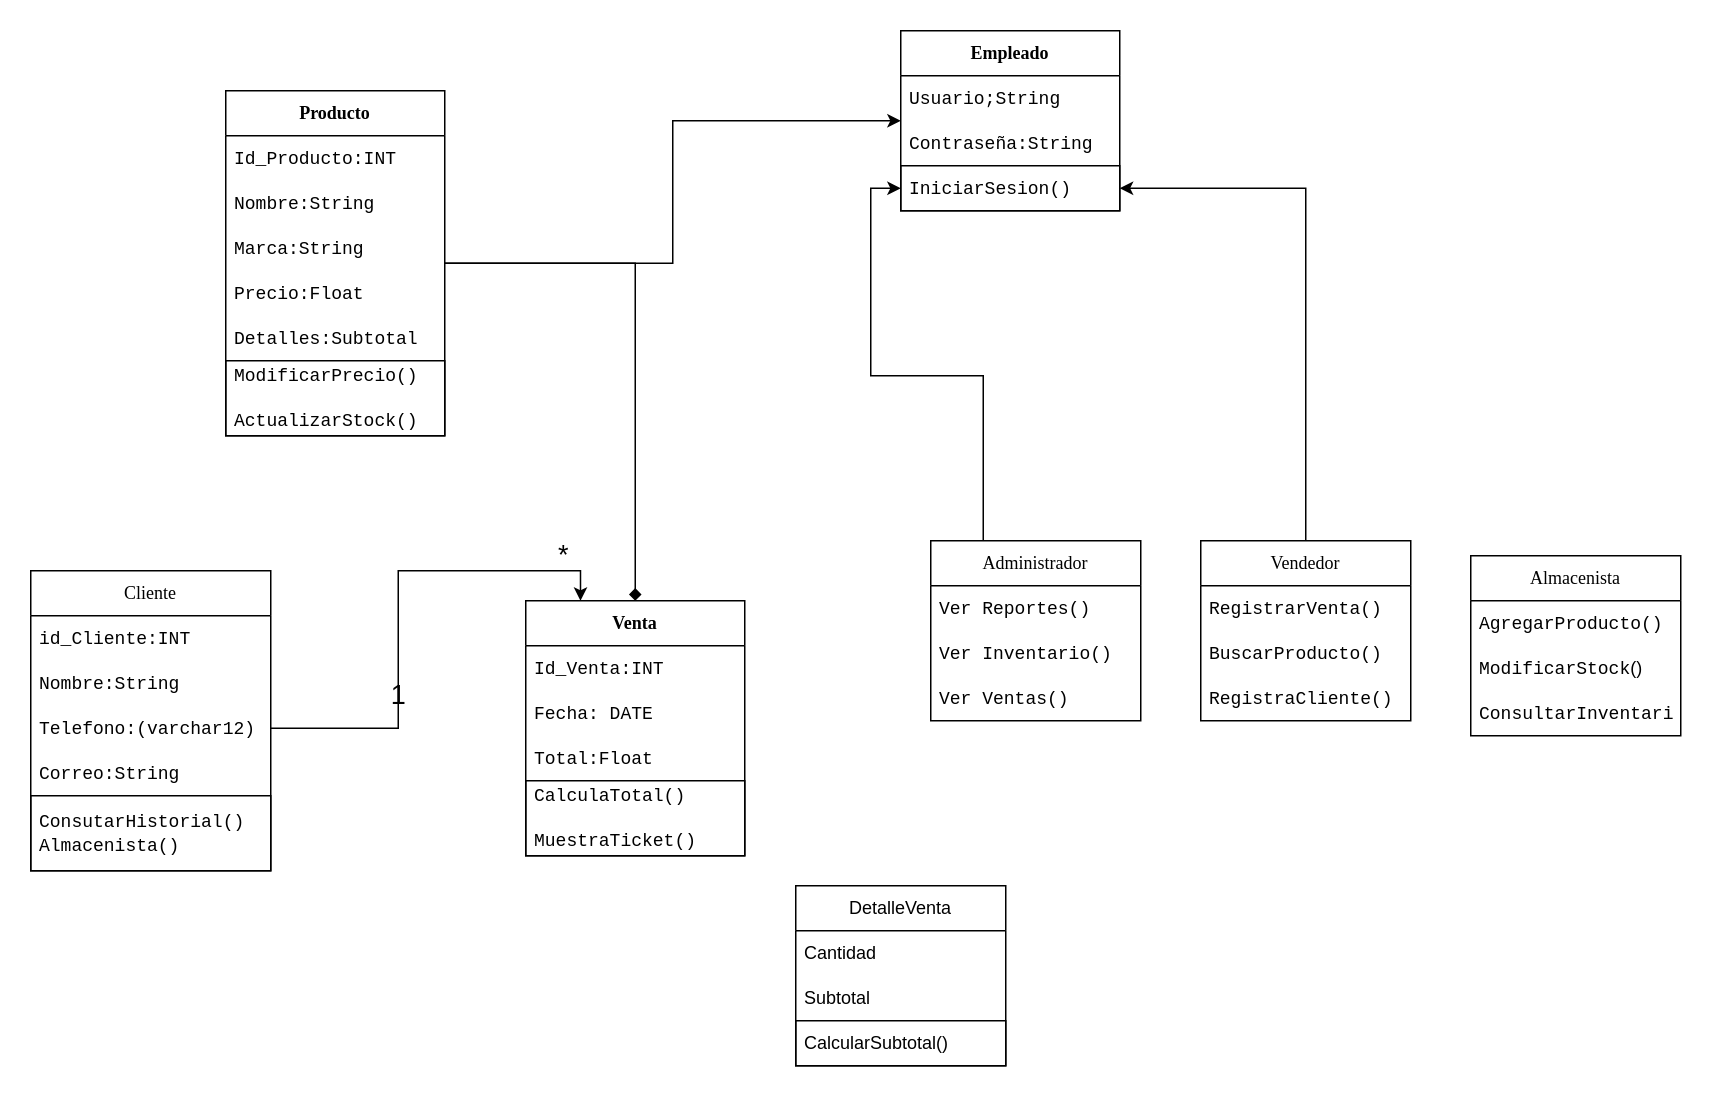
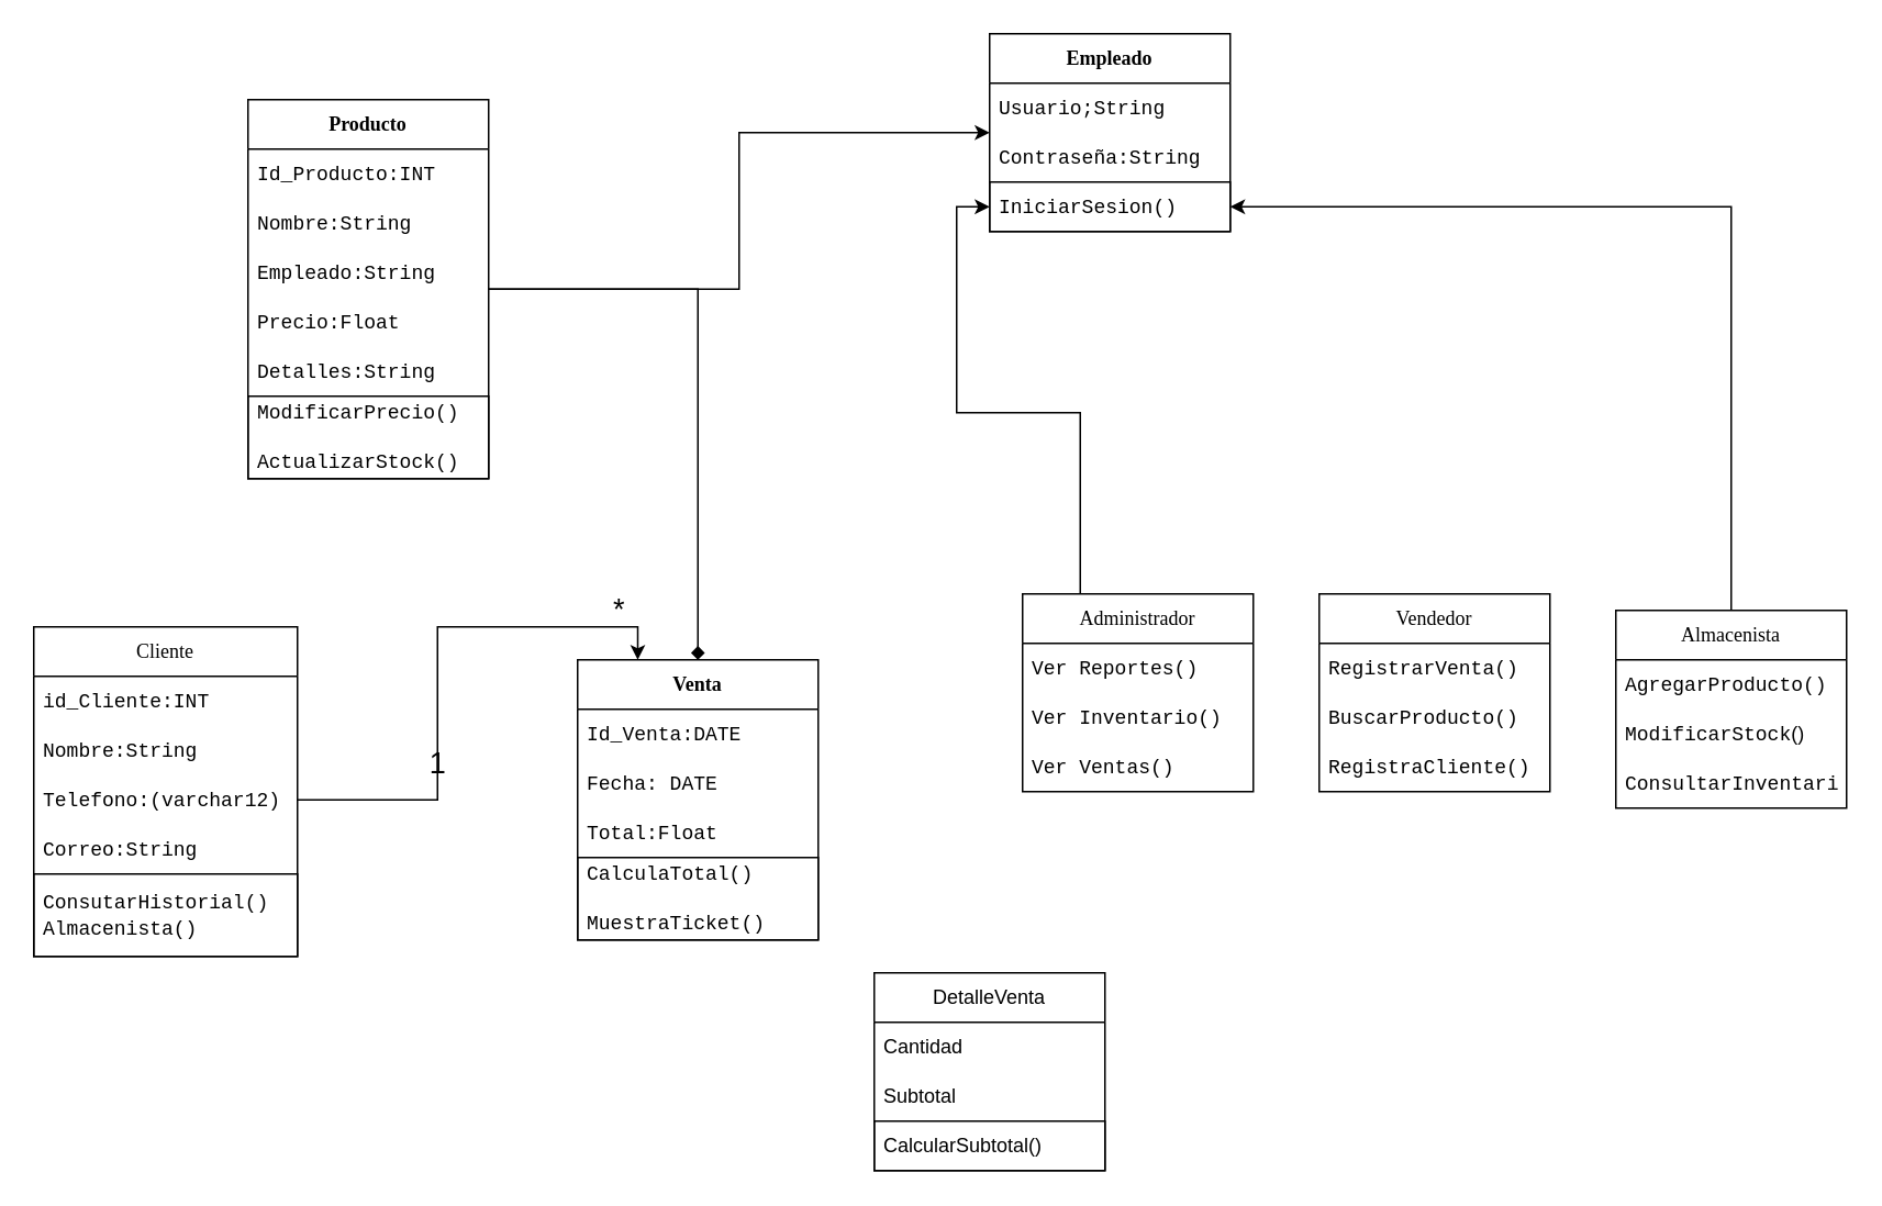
  <mxCell id="0" />
  <mxCell id="1" parent="0" />
  <mxCell id="2" value="" style="edgeStyle=orthogonalEdgeStyle;rounded=0;orthogonalLoop=1;jettySize=auto;html=1;endArrow=diamond;" parent="1" source="4" target="11" edge="1"><mxGeometry relative="1" as="geometry" /></mxCell>
  <mxCell id="3" value="" style="edgeStyle=orthogonalEdgeStyle;rounded=0;orthogonalLoop=1;jettySize=auto;html=1;" parent="1" source="4" target="16" edge="1"><mxGeometry relative="1" as="geometry" /></mxCell>
  <mxCell id="4" value="&lt;font face=&quot;Times New Roman&quot;&gt;Producto&lt;/font&gt;" style="swimlane;fontStyle=1;childLayout=stackLayout;horizontal=1;startSize=30;horizontalStack=0;resizeParent=1;resizeParentMax=0;resizeLast=0;collapsible=1;marginBottom=0;whiteSpace=wrap;html=1;" parent="1" vertex="1"><mxGeometry x="150" y="60" width="146" height="230" as="geometry"><mxRectangle x="274" y="70" width="160" height="30" as="alternateBounds" /></mxGeometry></mxCell>
  <mxCell id="5" value="&lt;font face=&quot;Courier New&quot;&gt;Id_Producto:INT&lt;/font&gt;" style="text;strokeColor=none;fillColor=none;align=left;verticalAlign=middle;spacingLeft=4;spacingRight=4;overflow=hidden;points=[[0,0.5],[1,0.5]];portConstraint=eastwest;rotatable=0;whiteSpace=wrap;html=1;" parent="4" vertex="1"><mxGeometry y="30" width="146" height="30" as="geometry" /></mxCell>
  <mxCell id="6" value="&lt;font face=&quot;Courier New&quot;&gt;Nombre:String&lt;/font&gt;" style="text;strokeColor=none;fillColor=none;align=left;verticalAlign=middle;spacingLeft=4;spacingRight=4;overflow=hidden;points=[[0,0.5],[1,0.5]];portConstraint=eastwest;rotatable=0;whiteSpace=wrap;html=1;" parent="4" vertex="1"><mxGeometry y="60" width="146" height="30" as="geometry" /></mxCell>
- <mxCell id="7" value="&lt;font face=&quot;Courier New&quot;&gt;Marca:String&lt;/font&gt;" style="text;strokeColor=none;fillColor=none;align=left;verticalAlign=middle;spacingLeft=4;spacingRight=4;overflow=hidden;points=[[0,0.5],[1,0.5]];portConstraint=eastwest;rotatable=0;whiteSpace=wrap;html=1;" parent="4" vertex="1"><mxGeometry y="90" width="146" height="30" as="geometry" /></mxCell>
+ <mxCell id="7" value="&lt;font face=&quot;Courier New&quot;&gt;Empleado:String&lt;/font&gt;" style="text;strokeColor=none;fillColor=none;align=left;verticalAlign=middle;spacingLeft=4;spacingRight=4;overflow=hidden;points=[[0,0.5],[1,0.5]];portConstraint=eastwest;rotatable=0;whiteSpace=wrap;html=1;" parent="4" vertex="1"><mxGeometry y="90" width="146" height="30" as="geometry" /></mxCell>
  <mxCell id="8" value="&lt;font face=&quot;Courier New&quot;&gt;Precio:Float&lt;/font&gt;" style="text;strokeColor=none;fillColor=none;align=left;verticalAlign=middle;spacingLeft=4;spacingRight=4;overflow=hidden;points=[[0,0.5],[1,0.5]];portConstraint=eastwest;rotatable=0;whiteSpace=wrap;html=1;" parent="4" vertex="1"><mxGeometry y="120" width="146" height="30" as="geometry" /></mxCell>
- <mxCell id="9" value="&lt;font face=&quot;Courier New&quot;&gt;Detalles:Subtotal&lt;/font&gt;" style="text;strokeColor=none;fillColor=none;align=left;verticalAlign=middle;spacingLeft=4;spacingRight=4;overflow=hidden;points=[[0,0.5],[1,0.5]];portConstraint=eastwest;rotatable=0;whiteSpace=wrap;html=1;" parent="4" vertex="1"><mxGeometry y="150" width="146" height="30" as="geometry" /></mxCell>
+ <mxCell id="9" value="&lt;font face=&quot;Courier New&quot;&gt;Detalles:String&lt;/font&gt;" style="text;strokeColor=none;fillColor=none;align=left;verticalAlign=middle;spacingLeft=4;spacingRight=4;overflow=hidden;points=[[0,0.5],[1,0.5]];portConstraint=eastwest;rotatable=0;whiteSpace=wrap;html=1;" parent="4" vertex="1"><mxGeometry y="150" width="146" height="30" as="geometry" /></mxCell>
  <mxCell id="10" value="&lt;font face=&quot;Courier New&quot;&gt;ModificarPrecio()&lt;/font&gt;&lt;div&gt;&lt;font face=&quot;Courier New&quot;&gt;&lt;br&gt;&lt;/font&gt;&lt;div&gt;&lt;font face=&quot;Courier New&quot;&gt;ActualizarStock()&lt;/font&gt;&lt;/div&gt;&lt;/div&gt;" style="text;strokeColor=default;fillColor=none;align=left;verticalAlign=middle;spacingLeft=4;spacingRight=4;overflow=hidden;points=[[0,0.5],[1,0.5]];portConstraint=eastwest;rotatable=0;whiteSpace=wrap;html=1;" parent="4" vertex="1"><mxGeometry y="180" width="146" height="50" as="geometry" /></mxCell>
  <mxCell id="11" value="&lt;font face=&quot;Times New Roman&quot;&gt;Venta&lt;/font&gt;" style="swimlane;fontStyle=1;childLayout=stackLayout;horizontal=1;startSize=30;horizontalStack=0;resizeParent=1;resizeParentMax=0;resizeLast=0;collapsible=1;marginBottom=0;whiteSpace=wrap;html=1;" parent="1" vertex="1"><mxGeometry x="350" y="400" width="146" height="170" as="geometry"><mxRectangle x="274" y="70" width="160" height="30" as="alternateBounds" /></mxGeometry></mxCell>
- <mxCell id="12" value="&lt;font face=&quot;Courier New&quot;&gt;Id_Venta:INT&lt;/font&gt;" style="text;strokeColor=none;fillColor=none;align=left;verticalAlign=middle;spacingLeft=4;spacingRight=4;overflow=hidden;points=[[0,0.5],[1,0.5]];portConstraint=eastwest;rotatable=0;whiteSpace=wrap;html=1;" parent="11" vertex="1"><mxGeometry y="30" width="146" height="30" as="geometry" /></mxCell>
+ <mxCell id="12" value="&lt;font face=&quot;Courier New&quot;&gt;Id_Venta:DATE&lt;/font&gt;" style="text;strokeColor=none;fillColor=none;align=left;verticalAlign=middle;spacingLeft=4;spacingRight=4;overflow=hidden;points=[[0,0.5],[1,0.5]];portConstraint=eastwest;rotatable=0;whiteSpace=wrap;html=1;" parent="11" vertex="1"><mxGeometry y="30" width="146" height="30" as="geometry" /></mxCell>
  <mxCell id="13" value="&lt;font face=&quot;Courier New&quot;&gt;Fecha: DATE&lt;/font&gt;" style="text;strokeColor=none;fillColor=none;align=left;verticalAlign=middle;spacingLeft=4;spacingRight=4;overflow=hidden;points=[[0,0.5],[1,0.5]];portConstraint=eastwest;rotatable=0;whiteSpace=wrap;html=1;" parent="11" vertex="1"><mxGeometry y="60" width="146" height="30" as="geometry" /></mxCell>
  <mxCell id="14" value="&lt;font face=&quot;Courier New&quot;&gt;Total:Float&lt;/font&gt;" style="text;strokeColor=none;fillColor=none;align=left;verticalAlign=middle;spacingLeft=4;spacingRight=4;overflow=hidden;points=[[0,0.5],[1,0.5]];portConstraint=eastwest;rotatable=0;whiteSpace=wrap;html=1;" parent="11" vertex="1"><mxGeometry y="90" width="146" height="30" as="geometry" /></mxCell>
  <mxCell id="15" value="&lt;font face=&quot;Courier New&quot;&gt;CalculaTotal()&lt;/font&gt;&lt;div&gt;&lt;font face=&quot;Courier New&quot;&gt;&lt;br&gt;&lt;/font&gt;&lt;div&gt;&lt;font face=&quot;Courier New&quot;&gt;MuestraTicket()&lt;/font&gt;&lt;/div&gt;&lt;/div&gt;" style="text;strokeColor=default;fillColor=none;align=left;verticalAlign=middle;spacingLeft=4;spacingRight=4;overflow=hidden;points=[[0,0.5],[1,0.5]];portConstraint=eastwest;rotatable=0;whiteSpace=wrap;html=1;" parent="11" vertex="1"><mxGeometry y="120" width="146" height="50" as="geometry" /></mxCell>
  <mxCell id="16" value="&lt;font face=&quot;Times New Roman&quot;&gt;Empleado&lt;/font&gt;" style="swimlane;fontStyle=1;childLayout=stackLayout;horizontal=1;startSize=30;horizontalStack=0;resizeParent=1;resizeParentMax=0;resizeLast=0;collapsible=1;marginBottom=0;whiteSpace=wrap;html=1;" parent="1" vertex="1"><mxGeometry x="600" y="20" width="146" height="120" as="geometry"><mxRectangle x="274" y="70" width="160" height="30" as="alternateBounds" /></mxGeometry></mxCell>
  <mxCell id="17" value="&lt;font face=&quot;Courier New&quot;&gt;Usuario;&lt;/font&gt;&lt;span style=&quot;font-family: &amp;quot;Courier New&amp;quot;;&quot;&gt;String&lt;/span&gt;" style="text;strokeColor=none;fillColor=none;align=left;verticalAlign=middle;spacingLeft=4;spacingRight=4;overflow=hidden;points=[[0,0.5],[1,0.5]];portConstraint=eastwest;rotatable=0;whiteSpace=wrap;html=1;" parent="16" vertex="1"><mxGeometry y="30" width="146" height="30" as="geometry" /></mxCell>
  <mxCell id="18" value="&lt;font face=&quot;Courier New&quot;&gt;Contraseña:&lt;/font&gt;&lt;span style=&quot;font-family: &amp;quot;Courier New&amp;quot;;&quot;&gt;String&lt;/span&gt;" style="text;strokeColor=none;fillColor=none;align=left;verticalAlign=middle;spacingLeft=4;spacingRight=4;overflow=hidden;points=[[0,0.5],[1,0.5]];portConstraint=eastwest;rotatable=0;whiteSpace=wrap;html=1;" parent="16" vertex="1"><mxGeometry y="60" width="146" height="30" as="geometry" /></mxCell>
  <mxCell id="19" value="&lt;font face=&quot;Courier New&quot;&gt;IniciarSesion()&lt;/font&gt;" style="text;strokeColor=default;fillColor=none;align=left;verticalAlign=middle;spacingLeft=4;spacingRight=4;overflow=hidden;points=[[0,0.5],[1,0.5]];portConstraint=eastwest;rotatable=0;whiteSpace=wrap;html=1;" parent="16" vertex="1"><mxGeometry y="90" width="146" height="30" as="geometry" /></mxCell>
  <mxCell id="20" style="edgeStyle=orthogonalEdgeStyle;rounded=0;orthogonalLoop=1;jettySize=auto;html=1;exitX=0.25;exitY=0;exitDx=0;exitDy=0;entryX=0;entryY=0.5;entryDx=0;entryDy=0;" parent="1" source="21" target="19" edge="1"><mxGeometry relative="1" as="geometry" /></mxCell>
  <mxCell id="21" value="&lt;font face=&quot;Times New Roman&quot;&gt;Administrador&lt;/font&gt;" style="swimlane;fontStyle=0;childLayout=stackLayout;horizontal=1;startSize=30;horizontalStack=0;resizeParent=1;resizeParentMax=0;resizeLast=0;collapsible=1;marginBottom=0;whiteSpace=wrap;html=1;" parent="1" vertex="1"><mxGeometry x="620" y="360" width="140" height="120" as="geometry" /></mxCell>
  <mxCell id="22" value="&lt;font face=&quot;Courier New&quot;&gt;Ver Reportes()&lt;/font&gt;" style="text;strokeColor=none;fillColor=none;align=left;verticalAlign=middle;spacingLeft=4;spacingRight=4;overflow=hidden;points=[[0,0.5],[1,0.5]];portConstraint=eastwest;rotatable=0;whiteSpace=wrap;html=1;" parent="21" vertex="1"><mxGeometry y="30" width="140" height="30" as="geometry" /></mxCell>
  <mxCell id="23" value="&lt;font face=&quot;Courier New&quot;&gt;Ver Inventario()&lt;/font&gt;" style="text;strokeColor=none;fillColor=none;align=left;verticalAlign=middle;spacingLeft=4;spacingRight=4;overflow=hidden;points=[[0,0.5],[1,0.5]];portConstraint=eastwest;rotatable=0;whiteSpace=wrap;html=1;" parent="21" vertex="1"><mxGeometry y="60" width="140" height="30" as="geometry" /></mxCell>
  <mxCell id="24" value="&lt;font face=&quot;Courier New&quot;&gt;Ver Ventas()&lt;/font&gt;" style="text;strokeColor=none;fillColor=none;align=left;verticalAlign=middle;spacingLeft=4;spacingRight=4;overflow=hidden;points=[[0,0.5],[1,0.5]];portConstraint=eastwest;rotatable=0;whiteSpace=wrap;html=1;" parent="21" vertex="1"><mxGeometry y="90" width="140" height="30" as="geometry" /></mxCell>
- <mxCell id="25" style="edgeStyle=orthogonalEdgeStyle;rounded=0;orthogonalLoop=1;jettySize=auto;html=1;exitX=0.5;exitY=0;exitDx=0;exitDy=0;entryX=1;entryY=0.5;entryDx=0;entryDy=0;" parent="1" source="26" target="19" edge="1"><mxGeometry relative="1" as="geometry" /></mxCell>
  <mxCell id="26" value="&lt;font face=&quot;Times New Roman&quot;&gt;Vendedor&lt;/font&gt;" style="swimlane;fontStyle=0;childLayout=stackLayout;horizontal=1;startSize=30;horizontalStack=0;resizeParent=1;resizeParentMax=0;resizeLast=0;collapsible=1;marginBottom=0;whiteSpace=wrap;html=1;" parent="1" vertex="1"><mxGeometry x="800" y="360" width="140" height="120" as="geometry" /></mxCell>
  <mxCell id="27" value="&lt;font face=&quot;Courier New&quot;&gt;RegistrarVenta()&lt;/font&gt;" style="text;strokeColor=none;fillColor=none;align=left;verticalAlign=middle;spacingLeft=4;spacingRight=4;overflow=hidden;points=[[0,0.5],[1,0.5]];portConstraint=eastwest;rotatable=0;whiteSpace=wrap;html=1;" parent="26" vertex="1"><mxGeometry y="30" width="140" height="30" as="geometry" /></mxCell>
  <mxCell id="28" value="&lt;font face=&quot;Courier New&quot;&gt;BuscarProducto()&lt;/font&gt;" style="text;strokeColor=none;fillColor=none;align=left;verticalAlign=middle;spacingLeft=4;spacingRight=4;overflow=hidden;points=[[0,0.5],[1,0.5]];portConstraint=eastwest;rotatable=0;whiteSpace=wrap;html=1;" parent="26" vertex="1"><mxGeometry y="60" width="140" height="30" as="geometry" /></mxCell>
  <mxCell id="29" value="&lt;font face=&quot;Courier New&quot;&gt;RegistraCliente()&lt;/font&gt;" style="text;strokeColor=none;fillColor=none;align=left;verticalAlign=middle;spacingLeft=4;spacingRight=4;overflow=hidden;points=[[0,0.5],[1,0.5]];portConstraint=eastwest;rotatable=0;whiteSpace=wrap;html=1;" parent="26" vertex="1"><mxGeometry y="90" width="140" height="30" as="geometry" /></mxCell>
  <mxCell id="30" value="&lt;font face=&quot;Times New Roman&quot;&gt;Almacenista&lt;/font&gt;" style="swimlane;fontStyle=0;childLayout=stackLayout;horizontal=1;startSize=30;horizontalStack=0;resizeParent=1;resizeParentMax=0;resizeLast=0;collapsible=1;marginBottom=0;whiteSpace=wrap;html=1;" parent="1" vertex="1"><mxGeometry x="980" y="370" width="140" height="120" as="geometry" /></mxCell>
  <mxCell id="31" value="&lt;font face=&quot;Courier New&quot;&gt;AgregarProducto()&lt;/font&gt;" style="text;strokeColor=none;fillColor=none;align=left;verticalAlign=middle;spacingLeft=4;spacingRight=4;overflow=hidden;points=[[0,0.5],[1,0.5]];portConstraint=eastwest;rotatable=0;whiteSpace=wrap;html=1;" parent="30" vertex="1"><mxGeometry y="30" width="140" height="30" as="geometry" /></mxCell>
  <mxCell id="32" value="&lt;font face=&quot;Courier New&quot;&gt;ModificarStock&lt;/font&gt;()" style="text;strokeColor=none;fillColor=none;align=left;verticalAlign=middle;spacingLeft=4;spacingRight=4;overflow=hidden;points=[[0,0.5],[1,0.5]];portConstraint=eastwest;rotatable=0;whiteSpace=wrap;html=1;" parent="30" vertex="1"><mxGeometry y="60" width="140" height="30" as="geometry" /></mxCell>
  <mxCell id="33" value="&lt;font face=&quot;Courier New&quot;&gt;ConsultarInventario()&lt;/font&gt;" style="text;strokeColor=none;fillColor=none;align=left;verticalAlign=middle;spacingLeft=4;spacingRight=4;overflow=hidden;points=[[0,0.5],[1,0.5]];portConstraint=eastwest;rotatable=0;whiteSpace=wrap;html=1;" parent="30" vertex="1"><mxGeometry y="90" width="140" height="30" as="geometry" /></mxCell>
+ <mxCell id="34" value="" style="edgeStyle=orthogonalEdgeStyle;rounded=0;orthogonalLoop=1;jettySize=auto;html=1;entryX=1;entryY=0.5;entryDx=0;entryDy=0;exitX=0.5;exitY=0;exitDx=0;exitDy=0;" parent="1" source="30" target="19" edge="1"><mxGeometry relative="1" as="geometry"><mxPoint x="1060" y="190" as="sourcePoint" /><mxPoint x="1164" y="160" as="targetPoint" /></mxGeometry></mxCell>
  <mxCell id="35" value="&lt;font face=&quot;Times New Roman&quot;&gt;Cliente&lt;/font&gt;" style="swimlane;fontStyle=0;childLayout=stackLayout;horizontal=1;startSize=30;horizontalStack=0;resizeParent=1;resizeParentMax=0;resizeLast=0;collapsible=1;marginBottom=0;whiteSpace=wrap;html=1;" parent="1" vertex="1"><mxGeometry x="20" y="380" width="160" height="200" as="geometry" /></mxCell>
  <mxCell id="36" value="&lt;font face=&quot;Courier New&quot;&gt;id_Cliente:INT&lt;/font&gt;" style="text;strokeColor=none;fillColor=none;align=left;verticalAlign=middle;spacingLeft=4;spacingRight=4;overflow=hidden;points=[[0,0.5],[1,0.5]];portConstraint=eastwest;rotatable=0;whiteSpace=wrap;html=1;" parent="35" vertex="1"><mxGeometry y="30" width="160" height="30" as="geometry" /></mxCell>
  <mxCell id="37" value="&lt;font face=&quot;Courier New&quot;&gt;Nombre:String&lt;/font&gt;" style="text;strokeColor=none;fillColor=none;align=left;verticalAlign=middle;spacingLeft=4;spacingRight=4;overflow=hidden;points=[[0,0.5],[1,0.5]];portConstraint=eastwest;rotatable=0;whiteSpace=wrap;html=1;" parent="35" vertex="1"><mxGeometry y="60" width="160" height="30" as="geometry" /></mxCell>
  <mxCell id="38" value="&lt;font face=&quot;Courier New&quot;&gt;Telefono:(varchar12)&lt;/font&gt;" style="text;strokeColor=none;fillColor=none;align=left;verticalAlign=middle;spacingLeft=4;spacingRight=4;overflow=hidden;points=[[0,0.5],[1,0.5]];portConstraint=eastwest;rotatable=0;whiteSpace=wrap;html=1;" parent="35" vertex="1"><mxGeometry y="90" width="160" height="30" as="geometry" /></mxCell>
  <mxCell id="39" value="&lt;font face=&quot;Courier New&quot;&gt;Correo:String&lt;/font&gt;" style="text;strokeColor=none;fillColor=none;align=left;verticalAlign=middle;spacingLeft=4;spacingRight=4;overflow=hidden;points=[[0,0.5],[1,0.5]];portConstraint=eastwest;rotatable=0;whiteSpace=wrap;html=1;" parent="35" vertex="1"><mxGeometry y="120" width="160" height="30" as="geometry" /></mxCell>
  <mxCell id="40" value="&lt;font face=&quot;Courier New&quot;&gt;ConsutarHistorial()&lt;/font&gt;&lt;div&gt;&lt;font face=&quot;Courier New&quot;&gt;Almacenista()&lt;/font&gt;&lt;/div&gt;" style="text;strokeColor=default;fillColor=none;align=left;verticalAlign=middle;spacingLeft=4;spacingRight=4;overflow=hidden;points=[[0,0.5],[1,0.5]];portConstraint=eastwest;rotatable=0;whiteSpace=wrap;html=1;" parent="35" vertex="1"><mxGeometry y="150" width="160" height="50" as="geometry" /></mxCell>
  <mxCell id="41" style="edgeStyle=orthogonalEdgeStyle;rounded=0;orthogonalLoop=1;jettySize=auto;html=1;exitX=1;exitY=0.5;exitDx=0;exitDy=0;entryX=0.25;entryY=0;entryDx=0;entryDy=0;" parent="1" source="38" target="11" edge="1"><mxGeometry relative="1" as="geometry" /></mxCell>
  <mxCell id="42" value="&lt;font style=&quot;font-size: 18px;&quot;&gt;1&lt;/font&gt;" style="text;html=1;align=center;verticalAlign=middle;resizable=0;points=[];autosize=1;strokeColor=none;fillColor=none;" parent="1" vertex="1"><mxGeometry x="250" y="443" width="30" height="40" as="geometry" /></mxCell>
  <mxCell id="43" value="&lt;font style=&quot;font-size: 18px;&quot;&gt;*&lt;/font&gt;" style="text;html=1;align=center;verticalAlign=middle;resizable=0;points=[];autosize=1;strokeColor=none;fillColor=none;" parent="1" vertex="1"><mxGeometry x="360" y="350" width="30" height="40" as="geometry" /></mxCell>
  <mxCell id="44" value="DetalleVenta" style="swimlane;fontStyle=0;childLayout=stackLayout;horizontal=1;startSize=30;horizontalStack=0;resizeParent=1;resizeParentMax=0;resizeLast=0;collapsible=1;marginBottom=0;whiteSpace=wrap;html=1;" parent="1" vertex="1"><mxGeometry x="530" y="590" width="140" height="120" as="geometry" /></mxCell>
  <mxCell id="45" value="Cantidad" style="text;strokeColor=none;fillColor=none;align=left;verticalAlign=middle;spacingLeft=4;spacingRight=4;overflow=hidden;points=[[0,0.5],[1,0.5]];portConstraint=eastwest;rotatable=0;whiteSpace=wrap;html=1;" parent="44" vertex="1"><mxGeometry y="30" width="140" height="30" as="geometry" /></mxCell>
  <mxCell id="46" value="Subtotal" style="text;strokeColor=none;fillColor=none;align=left;verticalAlign=middle;spacingLeft=4;spacingRight=4;overflow=hidden;points=[[0,0.5],[1,0.5]];portConstraint=eastwest;rotatable=0;whiteSpace=wrap;html=1;" parent="44" vertex="1"><mxGeometry y="60" width="140" height="30" as="geometry" /></mxCell>
  <mxCell id="47" value="CalcularSubtotal()" style="text;strokeColor=default;fillColor=none;align=left;verticalAlign=middle;spacingLeft=4;spacingRight=4;overflow=hidden;points=[[0,0.5],[1,0.5]];portConstraint=eastwest;rotatable=0;whiteSpace=wrap;html=1;" parent="44" vertex="1"><mxGeometry y="90" width="140" height="30" as="geometry" /></mxCell>
